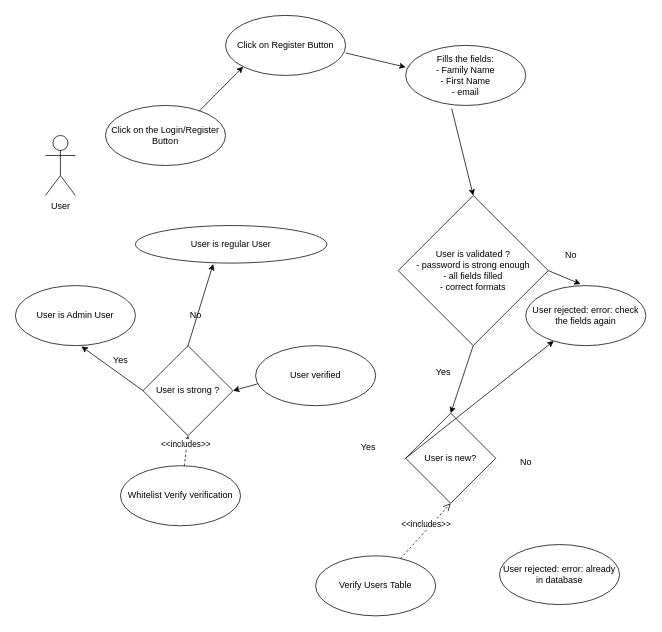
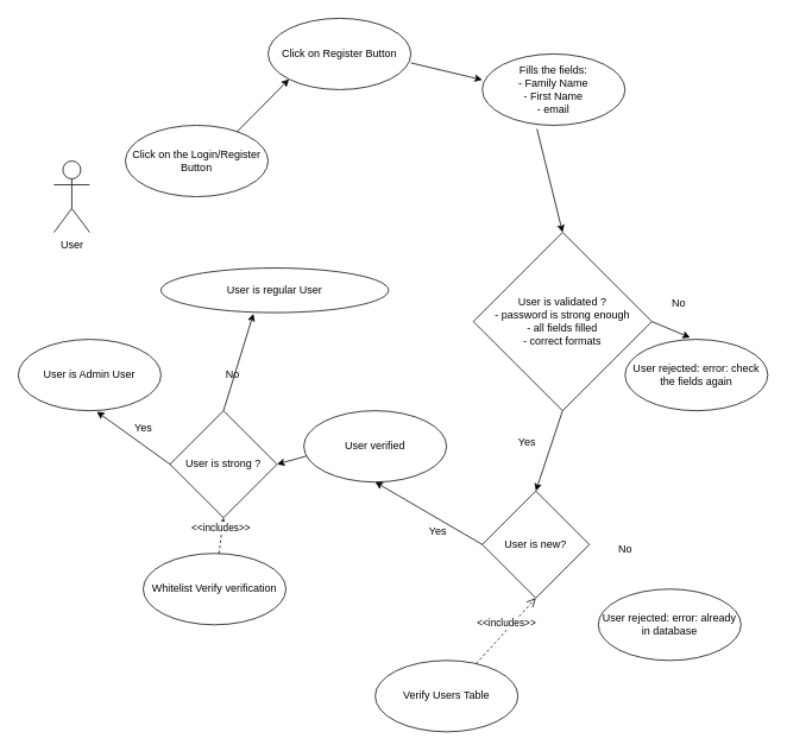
  <mxCell id="0" />
  <mxCell id="1" parent="0" />
  <mxCell id="2" value="&lt;div&gt;User&lt;/div&gt;" style="shape=umlActor;verticalLabelPosition=bottom;verticalAlign=top;html=1;outlineConnect=0;" parent="1" vertex="1"><mxGeometry x="60" y="180" width="40" height="80" as="geometry" /></mxCell>
  <mxCell id="3" value="Click on the Login/Register Button" style="ellipse;whiteSpace=wrap;html=1;" parent="1" vertex="1"><mxGeometry x="140" y="140" width="160" height="80" as="geometry" /></mxCell>
  <mxCell id="4" value="Click on Register Button" style="ellipse;whiteSpace=wrap;html=1;" parent="1" vertex="1"><mxGeometry x="300" y="20" width="160" height="80" as="geometry" /></mxCell>
  <mxCell id="5" value="Fills the fields:&lt;br&gt;&lt;div&gt;- Family Name&lt;br&gt;&lt;/div&gt;&lt;div&gt;- First Name&lt;br&gt;&lt;/div&gt;&lt;div&gt;- email&lt;/div&gt;" style="ellipse;whiteSpace=wrap;html=1;" parent="1" vertex="1"><mxGeometry x="540" y="60" width="160" height="80" as="geometry" /></mxCell>
  <mxCell id="6" value="User verified" style="ellipse;whiteSpace=wrap;html=1;" parent="1" vertex="1"><mxGeometry x="340" y="460" width="160" height="80" as="geometry" /></mxCell>
  <mxCell id="7" value="User is strong ?" style="rhombus;whiteSpace=wrap;html=1;" parent="1" vertex="1"><mxGeometry x="190" y="460" width="120" height="120" as="geometry" /></mxCell>
  <mxCell id="8" value="" style="endArrow=classic;html=1;rounded=0;entryX=1;entryY=0.5;entryDx=0;entryDy=0;exitX=0.018;exitY=0.636;exitDx=0;exitDy=0;exitPerimeter=0;" parent="1" source="6" target="7" edge="1"><mxGeometry width="50" height="50" relative="1" as="geometry"><mxPoint x="480" y="480" as="sourcePoint" /><mxPoint x="530" y="430" as="targetPoint" /></mxGeometry></mxCell>
  <mxCell id="9" value="" style="endArrow=classic;html=1;rounded=0;entryX=0;entryY=1;entryDx=0;entryDy=0;exitX=0.779;exitY=0.098;exitDx=0;exitDy=0;exitPerimeter=0;" parent="1" source="3" target="4" edge="1"><mxGeometry width="50" height="50" relative="1" as="geometry"><mxPoint x="430" y="340" as="sourcePoint" /><mxPoint x="480" y="290" as="targetPoint" /></mxGeometry></mxCell>
  <mxCell id="10" value="" style="endArrow=classic;html=1;rounded=0;entryX=0;entryY=0.363;entryDx=0;entryDy=0;exitX=1;exitY=0.625;exitDx=0;exitDy=0;exitPerimeter=0;entryPerimeter=0;" parent="1" source="4" target="5" edge="1"><mxGeometry width="50" height="50" relative="1" as="geometry"><mxPoint x="370" y="250" as="sourcePoint" /><mxPoint x="420" y="200" as="targetPoint" /></mxGeometry></mxCell>
  <mxCell id="11" value="Whitelist Verify verification" style="ellipse;whiteSpace=wrap;html=1;" parent="1" vertex="1"><mxGeometry x="160" y="620" width="160" height="80" as="geometry" /></mxCell>
  <mxCell id="12" value="&amp;lt;&amp;lt;includes&amp;gt;&amp;gt;" style="html=1;verticalAlign=bottom;endArrow=open;dashed=1;endSize=8;rounded=0;entryX=0.5;entryY=1;entryDx=0;entryDy=0;" parent="1" source="11" target="7" edge="1"><mxGeometry relative="1" as="geometry"><mxPoint x="276" y="702.96" as="sourcePoint" /><mxPoint x="410" y="560" as="targetPoint" /></mxGeometry></mxCell>
  <mxCell id="13" value="User is regular User" style="ellipse;whiteSpace=wrap;html=1;" parent="1" vertex="1"><mxGeometry x="180" y="300" width="255" height="50" as="geometry" /></mxCell>
  <mxCell id="14" value="User is Admin User" style="ellipse;whiteSpace=wrap;html=1;" parent="1" vertex="1"><mxGeometry y="380" width="160" height="80" as="geometry" x="20" /></mxCell>
  <mxCell id="15" value="" style="endArrow=classic;html=1;rounded=0;entryX=0.406;entryY=1.025;entryDx=0;entryDy=0;exitX=0.5;exitY=0;exitDx=0;exitDy=0;entryPerimeter=0;" parent="1" source="7" target="13" edge="1"><mxGeometry width="50" height="50" relative="1" as="geometry"><mxPoint x="310" y="400" as="sourcePoint" /><mxPoint x="252.12" y="479.12" as="targetPoint" /></mxGeometry></mxCell>
  <mxCell id="16" value="" style="endArrow=classic;html=1;rounded=0;entryX=0.55;entryY=1.013;entryDx=0;entryDy=0;exitX=0;exitY=0.5;exitDx=0;exitDy=0;entryPerimeter=0;" parent="1" source="7" target="14" edge="1"><mxGeometry width="50" height="50" relative="1" as="geometry"><mxPoint x="387.88" y="460.88" as="sourcePoint" /><mxPoint x="330" y="540" as="targetPoint" /></mxGeometry></mxCell>
  <mxCell id="17" value="No" style="text;html=1;align=center;verticalAlign=middle;resizable=0;points=[];autosize=1;strokeColor=none;fillColor=none;" parent="1" vertex="1"><mxGeometry x="240" y="405" width="40" height="30" as="geometry" /></mxCell>
  <mxCell id="18" value="Yes" style="text;html=1;align=center;verticalAlign=middle;resizable=0;points=[];autosize=1;strokeColor=none;fillColor=none;" parent="1" vertex="1"><mxGeometry x="140" y="465" width="40" height="30" as="geometry" /></mxCell>
  <mxCell id="19" value="&lt;div&gt;User is validated ?&lt;/div&gt;&lt;div&gt;- password is strong enough&lt;/div&gt;&lt;div&gt;- all fields filled&lt;/div&gt;&lt;div&gt;- correct formats&lt;br&gt;&lt;/div&gt;" style="rhombus;whiteSpace=wrap;html=1;" parent="1" vertex="1"><mxGeometry x="530" y="260" width="200" height="200" as="geometry" /></mxCell>
  <mxCell id="20" value="Yes" style="text;html=1;align=center;verticalAlign=middle;resizable=0;points=[];autosize=1;strokeColor=none;fillColor=none;" parent="1" vertex="1"><mxGeometry x="570" y="480" width="40" height="30" as="geometry" /></mxCell>
  <mxCell id="21" value="User rejected: error: check the fields again" style="ellipse;whiteSpace=wrap;html=1;" parent="1" vertex="1"><mxGeometry x="700" y="380" width="160" height="80" as="geometry" /></mxCell>
  <mxCell id="22" value="" style="endArrow=classic;html=1;rounded=0;exitX=1;exitY=0.5;exitDx=0;exitDy=0;entryX=0.456;entryY=-0.025;entryDx=0;entryDy=0;entryPerimeter=0;" parent="1" source="19" target="21" edge="1"><mxGeometry width="50" height="50" relative="1" as="geometry"><mxPoint x="630" y="715" as="sourcePoint" /><mxPoint x="500" y="635" as="targetPoint" /></mxGeometry></mxCell>
  <mxCell id="23" value="No" style="text;html=1;align=center;verticalAlign=middle;resizable=0;points=[];autosize=1;strokeColor=none;fillColor=none;" parent="1" vertex="1"><mxGeometry x="740" y="325" width="40" height="30" as="geometry" /></mxCell>
- <mxCell id="24" value="User rejected: error: already in database" style="ellipse;whiteSpace=wrap;html=1;" parent="1" vertex="1"><mxGeometry x="665" y="725" width="160" height="80" as="geometry" /></mxCell>
+ <mxCell id="24" value="User rejected: error: already in database" style="ellipse;whiteSpace=wrap;html=1;" parent="1" vertex="1"><mxGeometry x="670" y="660" width="160" height="80" as="geometry" /></mxCell>
  <mxCell id="25" value="User is new?" style="rhombus;whiteSpace=wrap;html=1;" parent="1" vertex="1"><mxGeometry x="540" y="550" width="120" height="120" as="geometry" /></mxCell>
  <mxCell id="26" value="" style="endArrow=classic;html=1;rounded=0;exitX=0.5;exitY=1;exitDx=0;exitDy=0;entryX=0.5;entryY=0;entryDx=0;entryDy=0;" parent="1" source="19" target="25" edge="1"><mxGeometry width="50" height="50" relative="1" as="geometry"><mxPoint x="565.04" y="510" as="sourcePoint" /><mxPoint x="500" y="610" as="targetPoint" /></mxGeometry></mxCell>
  <mxCell id="27" value="No" style="text;html=1;align=center;verticalAlign=middle;resizable=0;points=[];autosize=1;strokeColor=none;fillColor=none;" parent="1" vertex="1"><mxGeometry x="680" y="600" width="40" height="30" as="geometry" /></mxCell>
  <mxCell id="28" value="Yes" style="text;html=1;align=center;verticalAlign=middle;resizable=0;points=[];autosize=1;strokeColor=none;fillColor=none;" parent="1" vertex="1"><mxGeometry x="470" y="580" width="40" height="30" as="geometry" /></mxCell>
  <mxCell id="29" value="" style="endArrow=classic;html=1;rounded=0;exitX=0.383;exitY=1.05;exitDx=0;exitDy=0;exitPerimeter=0;entryX=0.5;entryY=0;entryDx=0;entryDy=0;" parent="1" source="5" target="19" edge="1"><mxGeometry width="50" height="50" relative="1" as="geometry"><mxPoint x="530" y="150" as="sourcePoint" /><mxPoint x="534.96" y="270" as="targetPoint" /></mxGeometry></mxCell>
- <mxCell id="30" value="" style="endArrow=classic;html=1;rounded=0;exitX=0;exitY=0.5;exitDx=0;exitDy=0;" parent="1" source="25" target="21" edge="1"><mxGeometry width="50" height="50" relative="1" as="geometry"><mxPoint x="570" y="750" as="sourcePoint" /><mxPoint x="610" y="870" as="targetPoint" /></mxGeometry></mxCell>
+ <mxCell id="30" value="" style="endArrow=classic;html=1;rounded=0;exitX=0;exitY=0.5;exitDx=0;exitDy=0;entryX=0.5;entryY=1;entryDx=0;entryDy=0;" parent="1" source="25" target="6" edge="1"><mxGeometry width="50" height="50" relative="1" as="geometry"><mxPoint x="570" y="750" as="sourcePoint" /><mxPoint x="610" y="870" as="targetPoint" /></mxGeometry></mxCell>
  <mxCell id="31" value="Verify Users Table" style="ellipse;whiteSpace=wrap;html=1;" parent="1" vertex="1"><mxGeometry x="420" y="740" width="160" height="80" as="geometry" /></mxCell>
  <mxCell id="32" value="&amp;lt;&amp;lt;includes&amp;gt;&amp;gt;" style="html=1;verticalAlign=bottom;endArrow=open;dashed=1;endSize=8;rounded=0;entryX=0.5;entryY=1;entryDx=0;entryDy=0;" parent="1" source="31" target="25" edge="1"><mxGeometry relative="1" as="geometry"><mxPoint x="295" y="872.96" as="sourcePoint" /><mxPoint x="569" y="680" as="targetPoint" /></mxGeometry></mxCell>
